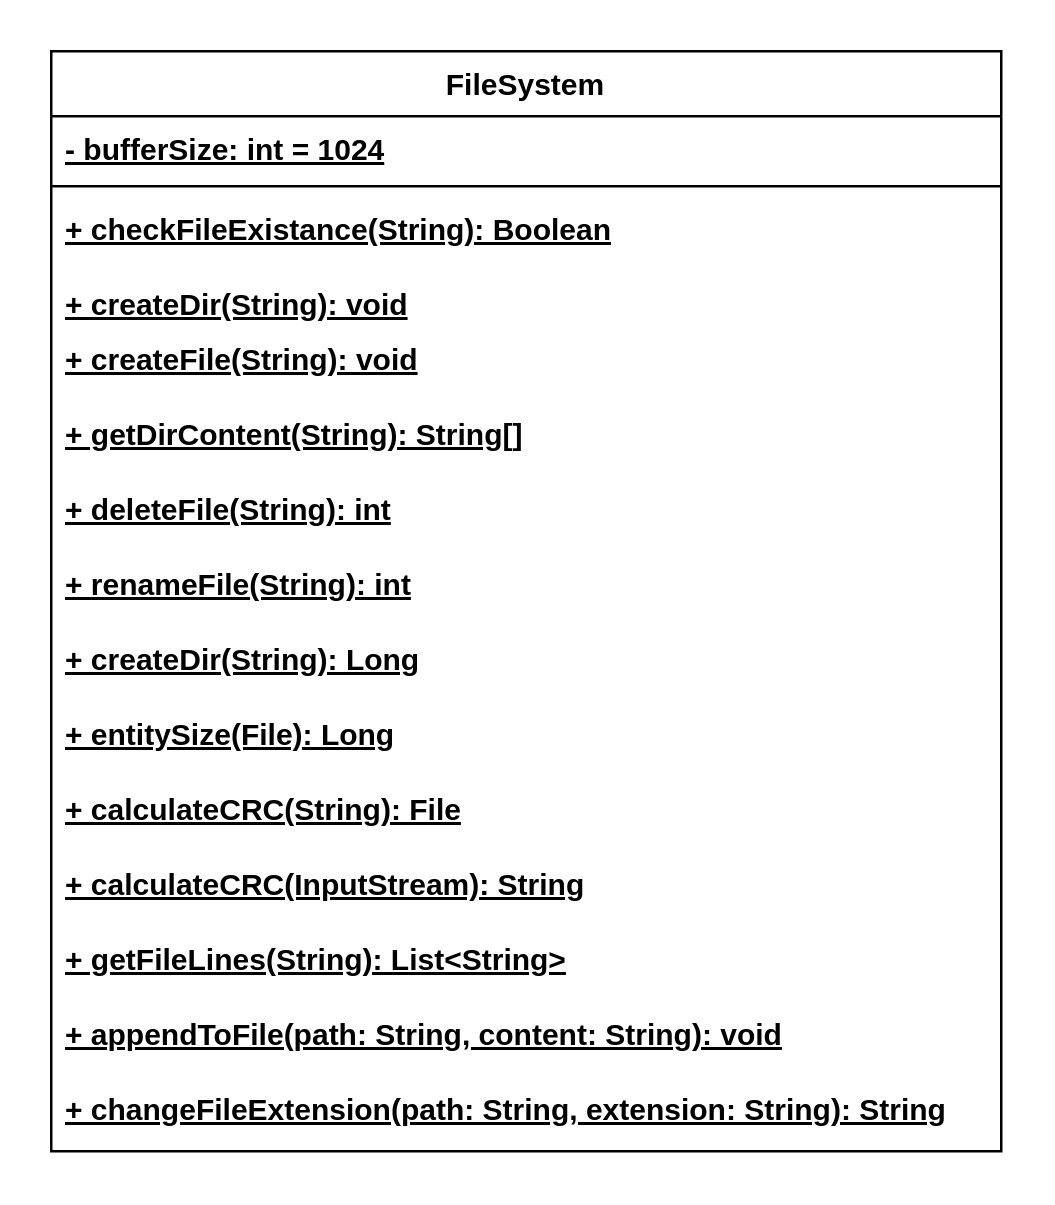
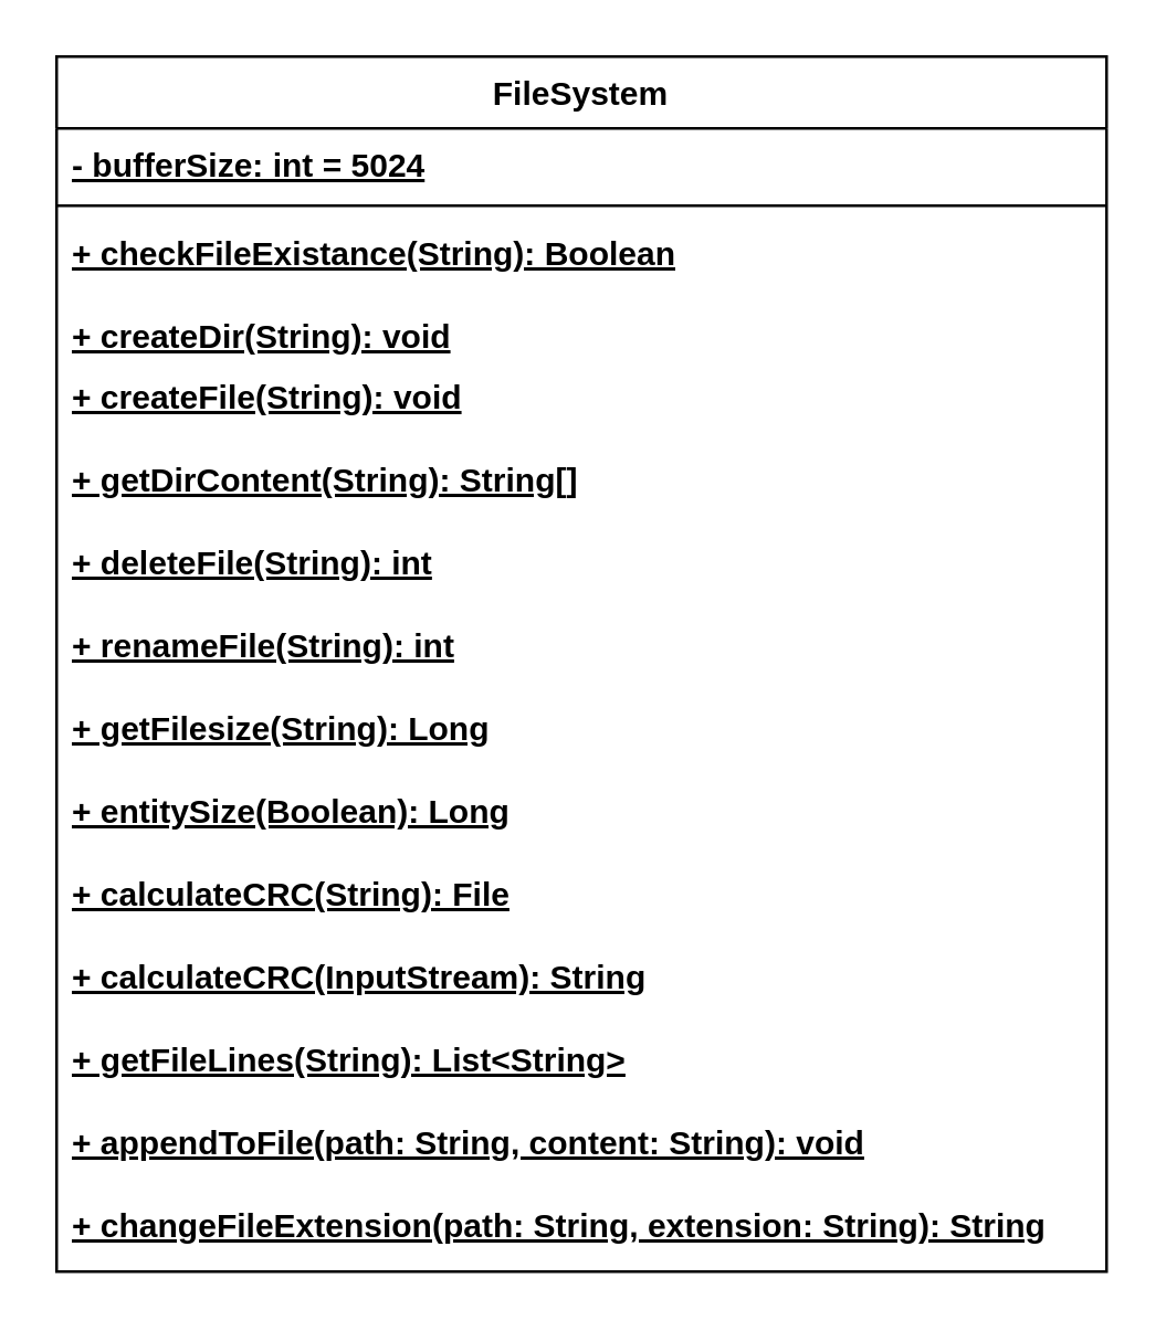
  <mxCell id="0" />
  <mxCell id="1" parent="0" />
  <mxCell id="2" value="FileSystem" style="swimlane;fontStyle=1;align=center;verticalAlign=top;childLayout=stackLayout;horizontal=1;startSize=26;horizontalStack=0;resizeParent=1;resizeParentMax=0;resizeLast=0;collapsible=1;marginBottom=0;" parent="1" vertex="1"><mxGeometry x="20" y="20" width="380" height="440" as="geometry"><mxRectangle x="100" y="140" width="140" height="26" as="alternateBounds" /></mxGeometry></mxCell>
- <mxCell id="3" value="- bufferSize: int = 1024" style="text;strokeColor=none;fillColor=none;align=left;verticalAlign=top;spacingLeft=4;spacingRight=4;overflow=hidden;rotatable=0;points=[[0,0.5],[1,0.5]];portConstraint=eastwest;fontStyle=5" parent="2" vertex="1"><mxGeometry y="26" width="380" height="24" as="geometry" /></mxCell>
+ <mxCell id="3" value="- bufferSize: int = 5024" style="text;strokeColor=none;fillColor=none;align=left;verticalAlign=top;spacingLeft=4;spacingRight=4;overflow=hidden;rotatable=0;points=[[0,0.5],[1,0.5]];portConstraint=eastwest;fontStyle=5" parent="2" vertex="1"><mxGeometry y="26" width="380" height="24" as="geometry" /></mxCell>
  <mxCell id="4" value="" style="line;strokeWidth=1;fillColor=none;align=left;verticalAlign=middle;spacingTop=-1;spacingLeft=3;spacingRight=3;rotatable=0;labelPosition=right;points=[];portConstraint=eastwest;fontStyle=1" parent="2" vertex="1"><mxGeometry y="50" width="380" height="8" as="geometry" /></mxCell>
  <mxCell id="5" value="+ checkFileExistance(String): Boolean" style="text;strokeColor=none;fillColor=none;align=left;verticalAlign=top;spacingLeft=4;spacingRight=4;overflow=hidden;rotatable=0;points=[[0,0.5],[1,0.5]];portConstraint=eastwest;fontStyle=5" parent="2" vertex="1"><mxGeometry y="58" width="380" height="30" as="geometry" /></mxCell>
  <mxCell id="6" value="+ createDir(String): void" style="text;strokeColor=none;fillColor=none;align=left;verticalAlign=top;spacingLeft=4;spacingRight=4;overflow=hidden;rotatable=0;points=[[0,0.5],[1,0.5]];portConstraint=eastwest;fontStyle=5" parent="2" vertex="1"><mxGeometry y="88" width="380" height="22" as="geometry" /></mxCell>
  <mxCell id="7" value="+ createFile(String): void" style="text;strokeColor=none;fillColor=none;align=left;verticalAlign=top;spacingLeft=4;spacingRight=4;overflow=hidden;rotatable=0;points=[[0,0.5],[1,0.5]];portConstraint=eastwest;fontStyle=5" parent="2" vertex="1"><mxGeometry y="110" width="380" height="30" as="geometry" /></mxCell>
  <mxCell id="8" value="+ getDirContent(String): String[]" style="text;strokeColor=none;fillColor=none;align=left;verticalAlign=top;spacingLeft=4;spacingRight=4;overflow=hidden;rotatable=0;points=[[0,0.5],[1,0.5]];portConstraint=eastwest;fontStyle=5" parent="2" vertex="1"><mxGeometry y="140" width="380" height="30" as="geometry" /></mxCell>
  <mxCell id="9" value="+ deleteFile(String): int" style="text;strokeColor=none;fillColor=none;align=left;verticalAlign=top;spacingLeft=4;spacingRight=4;overflow=hidden;rotatable=0;points=[[0,0.5],[1,0.5]];portConstraint=eastwest;fontStyle=5" parent="2" vertex="1"><mxGeometry y="170" width="380" height="30" as="geometry" /></mxCell>
  <mxCell id="10" value="+ renameFile(String): int" style="text;strokeColor=none;fillColor=none;align=left;verticalAlign=top;spacingLeft=4;spacingRight=4;overflow=hidden;rotatable=0;points=[[0,0.5],[1,0.5]];portConstraint=eastwest;fontStyle=5" parent="2" vertex="1"><mxGeometry y="200" width="380" height="30" as="geometry" /></mxCell>
- <mxCell id="11" value="+ createDir(String): Long" style="text;strokeColor=none;fillColor=none;align=left;verticalAlign=top;spacingLeft=4;spacingRight=4;overflow=hidden;rotatable=0;points=[[0,0.5],[1,0.5]];portConstraint=eastwest;fontStyle=5" parent="2" vertex="1"><mxGeometry y="230" width="380" height="30" as="geometry" /></mxCell>
- <mxCell id="12" value="+ entitySize(File): Long" style="text;strokeColor=none;fillColor=none;align=left;verticalAlign=top;spacingLeft=4;spacingRight=4;overflow=hidden;rotatable=0;points=[[0,0.5],[1,0.5]];portConstraint=eastwest;fontStyle=5" parent="2" vertex="1"><mxGeometry y="260" width="380" height="30" as="geometry" /></mxCell>
+ <mxCell id="11" value="+ getFilesize(String): Long" style="text;strokeColor=none;fillColor=none;align=left;verticalAlign=top;spacingLeft=4;spacingRight=4;overflow=hidden;rotatable=0;points=[[0,0.5],[1,0.5]];portConstraint=eastwest;fontStyle=5" parent="2" vertex="1"><mxGeometry y="230" width="380" height="30" as="geometry" /></mxCell>
+ <mxCell id="12" value="+ entitySize(Boolean): Long" style="text;strokeColor=none;fillColor=none;align=left;verticalAlign=top;spacingLeft=4;spacingRight=4;overflow=hidden;rotatable=0;points=[[0,0.5],[1,0.5]];portConstraint=eastwest;fontStyle=5" parent="2" vertex="1"><mxGeometry y="260" width="380" height="30" as="geometry" /></mxCell>
  <mxCell id="13" value="+ calculateCRC(String): File" style="text;strokeColor=none;fillColor=none;align=left;verticalAlign=top;spacingLeft=4;spacingRight=4;overflow=hidden;rotatable=0;points=[[0,0.5],[1,0.5]];portConstraint=eastwest;fontStyle=5" parent="2" vertex="1"><mxGeometry y="290" width="380" height="30" as="geometry" /></mxCell>
  <mxCell id="14" value="+ calculateCRC(InputStream): String" style="text;strokeColor=none;fillColor=none;align=left;verticalAlign=top;spacingLeft=4;spacingRight=4;overflow=hidden;rotatable=0;points=[[0,0.5],[1,0.5]];portConstraint=eastwest;fontStyle=5" parent="2" vertex="1"><mxGeometry y="320" width="380" height="30" as="geometry" /></mxCell>
  <mxCell id="15" value="+ getFileLines(String): List&lt;String&gt;" style="text;strokeColor=none;fillColor=none;align=left;verticalAlign=top;spacingLeft=4;spacingRight=4;overflow=hidden;rotatable=0;points=[[0,0.5],[1,0.5]];portConstraint=eastwest;fontStyle=5" parent="2" vertex="1"><mxGeometry y="350" width="380" height="30" as="geometry" /></mxCell>
  <mxCell id="16" value="+ appendToFile(path: String, content: String): void" style="text;strokeColor=none;fillColor=none;align=left;verticalAlign=top;spacingLeft=4;spacingRight=4;overflow=hidden;rotatable=0;points=[[0,0.5],[1,0.5]];portConstraint=eastwest;fontStyle=5" parent="2" vertex="1"><mxGeometry y="380" width="380" height="30" as="geometry" /></mxCell>
  <mxCell id="17" value="+ changeFileExtension(path: String, extension: String): String" style="text;strokeColor=none;fillColor=none;align=left;verticalAlign=top;spacingLeft=4;spacingRight=4;overflow=hidden;rotatable=0;points=[[0,0.5],[1,0.5]];portConstraint=eastwest;fontStyle=5" parent="2" vertex="1"><mxGeometry y="410" width="380" height="30" as="geometry" /></mxCell>
